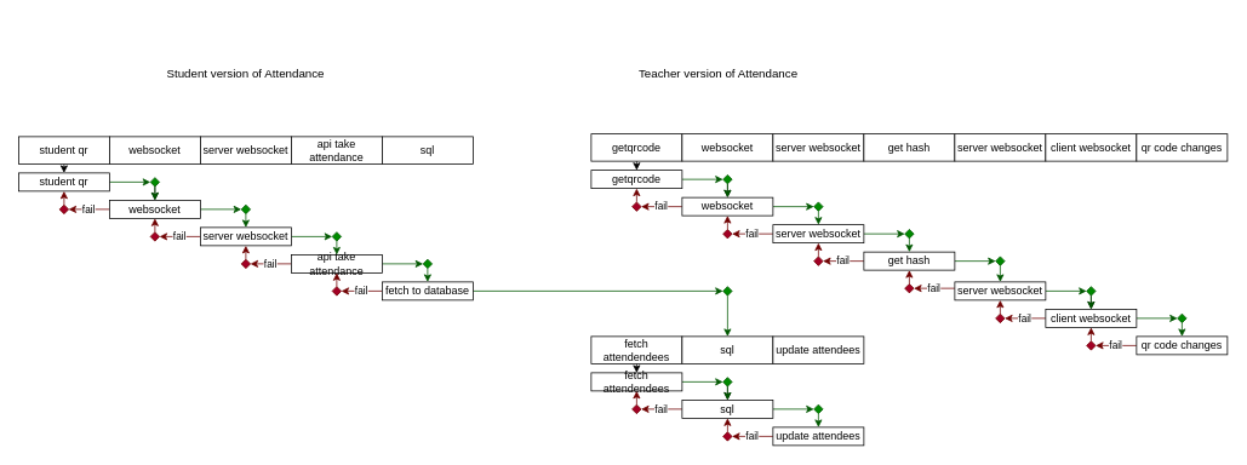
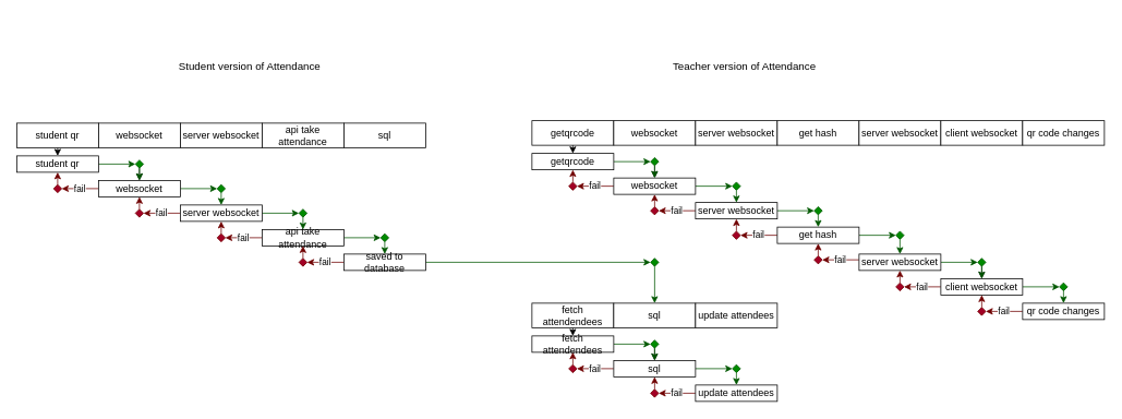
  <mxCell id="0" />
  <mxCell id="1" parent="0" />
  <mxCell id="2" style="edgeStyle=none;html=1;" edge="1" parent="1" source="3" target="9"><mxGeometry relative="1" as="geometry" /></mxCell>
  <mxCell id="3" value="student qr" style="rounded=0;whiteSpace=wrap;html=1;" vertex="1" parent="1"><mxGeometry x="20" y="150" width="100" height="30" as="geometry" /></mxCell>
  <mxCell id="4" value="websocket" style="rounded=0;whiteSpace=wrap;html=1;" vertex="1" parent="1"><mxGeometry x="120" y="150" width="100" height="30" as="geometry" /></mxCell>
  <mxCell id="5" value="server websocket" style="rounded=0;whiteSpace=wrap;html=1;" vertex="1" parent="1"><mxGeometry x="220" y="150" width="100" height="30" as="geometry" /></mxCell>
  <mxCell id="6" value="api take attendance" style="rounded=0;whiteSpace=wrap;html=1;" vertex="1" parent="1"><mxGeometry x="320" y="150" width="100" height="30" as="geometry" /></mxCell>
  <mxCell id="7" value="sql" style="rounded=0;whiteSpace=wrap;html=1;" vertex="1" parent="1"><mxGeometry x="420" y="150" width="100" height="30" as="geometry" /></mxCell>
  <mxCell id="8" style="edgeStyle=none;html=1;entryX=0;entryY=0.5;entryDx=0;entryDy=0;fillColor=#008a00;strokeColor=#005700;" edge="1" parent="1" source="9" target="24"><mxGeometry relative="1" as="geometry" /></mxCell>
  <mxCell id="9" value="student qr" style="rounded=0;whiteSpace=wrap;html=1;" vertex="1" parent="1"><mxGeometry x="20" y="190" width="100" height="20" as="geometry" /></mxCell>
  <mxCell id="10" style="edgeStyle=none;html=1;entryX=0;entryY=0.5;entryDx=0;entryDy=0;fillColor=#008a00;strokeColor=#005700;" edge="1" parent="1" source="12" target="26"><mxGeometry relative="1" as="geometry" /></mxCell>
  <mxCell id="11" value="fail" style="edgeStyle=none;html=1;entryX=1;entryY=0.5;entryDx=0;entryDy=0;fillColor=#a20025;strokeColor=#6F0000;" edge="1" parent="1" source="12" target="32"><mxGeometry relative="1" as="geometry" /></mxCell>
  <mxCell id="12" value="websocket" style="rounded=0;whiteSpace=wrap;html=1;" vertex="1" parent="1"><mxGeometry x="120" y="220" width="100" height="20" as="geometry" /></mxCell>
  <mxCell id="13" style="edgeStyle=none;html=1;entryX=0;entryY=0.5;entryDx=0;entryDy=0;fillColor=#008a00;strokeColor=#005700;" edge="1" parent="1" source="15" target="28"><mxGeometry relative="1" as="geometry" /></mxCell>
  <mxCell id="14" value="fail" style="edgeStyle=none;html=1;entryX=1;entryY=0.5;entryDx=0;entryDy=0;fillColor=#a20025;strokeColor=#6F0000;" edge="1" parent="1" source="15" target="34"><mxGeometry relative="1" as="geometry" /></mxCell>
  <mxCell id="15" value="server websocket" style="rounded=0;whiteSpace=wrap;html=1;" vertex="1" parent="1"><mxGeometry x="220" y="250" width="100" height="20" as="geometry" /></mxCell>
  <mxCell id="16" style="edgeStyle=none;html=1;entryX=0;entryY=0.5;entryDx=0;entryDy=0;fillColor=#008a00;strokeColor=#005700;" edge="1" parent="1" source="18" target="30"><mxGeometry relative="1" as="geometry" /></mxCell>
  <mxCell id="17" value="fail" style="edgeStyle=none;html=1;fillColor=#a20025;strokeColor=#6F0000;" edge="1" parent="1" source="18" target="36"><mxGeometry relative="1" as="geometry" /></mxCell>
  <mxCell id="18" value="api take attendance" style="rounded=0;whiteSpace=wrap;html=1;" vertex="1" parent="1"><mxGeometry x="320" y="280" width="100" height="20" as="geometry" /></mxCell>
  <mxCell id="19" value="fail" style="edgeStyle=none;html=1;entryX=1;entryY=0.5;entryDx=0;entryDy=0;fillColor=#a20025;strokeColor=#6F0000;" edge="1" parent="1" source="21" target="38"><mxGeometry relative="1" as="geometry" /></mxCell>
  <mxCell id="20" style="edgeStyle=none;html=1;fillColor=#008a00;strokeColor=#005700;entryX=0;entryY=0.5;entryDx=0;entryDy=0;" edge="1" parent="1" source="21" target="99"><mxGeometry relative="1" as="geometry"><mxPoint x="790" y="320" as="targetPoint" /></mxGeometry></mxCell>
- <mxCell id="21" value="fetch to database" style="rounded=0;whiteSpace=wrap;html=1;" vertex="1" parent="1"><mxGeometry x="420" y="310" width="100" height="20" as="geometry" /></mxCell>
+ <mxCell id="21" value="saved to database" style="rounded=0;whiteSpace=wrap;html=1;" vertex="1" parent="1"><mxGeometry x="420" y="310" width="100" height="20" as="geometry" /></mxCell>
  <mxCell id="22" style="edgeStyle=none;html=1;" edge="1" parent="1" source="24" target="12"><mxGeometry relative="1" as="geometry" /></mxCell>
  <mxCell id="23" value="" style="edgeStyle=none;html=1;fillColor=#008a00;strokeColor=#005700;" edge="1" parent="1" source="24" target="12"><mxGeometry relative="1" as="geometry" /></mxCell>
  <mxCell id="24" value="" style="rhombus;whiteSpace=wrap;html=1;fillColor=#008a00;fontColor=#ffffff;strokeColor=#005700;" vertex="1" parent="1"><mxGeometry x="165" y="195" width="10" height="10" as="geometry" /></mxCell>
  <mxCell id="25" style="edgeStyle=none;html=1;fillColor=#008a00;strokeColor=#005700;" edge="1" parent="1" source="26" target="15"><mxGeometry relative="1" as="geometry" /></mxCell>
  <mxCell id="26" value="" style="rhombus;whiteSpace=wrap;html=1;fillColor=#008a00;fontColor=#ffffff;strokeColor=#005700;" vertex="1" parent="1"><mxGeometry x="265" y="225" width="10" height="10" as="geometry" /></mxCell>
  <mxCell id="27" style="edgeStyle=none;html=1;fillColor=#008a00;strokeColor=#005700;" edge="1" parent="1" source="28" target="18"><mxGeometry relative="1" as="geometry" /></mxCell>
  <mxCell id="28" value="" style="rhombus;whiteSpace=wrap;html=1;fillColor=#008a00;fontColor=#ffffff;strokeColor=#005700;" vertex="1" parent="1"><mxGeometry x="365" y="255" width="10" height="10" as="geometry" /></mxCell>
  <mxCell id="29" style="edgeStyle=none;html=1;fillColor=#008a00;strokeColor=#005700;" edge="1" parent="1" source="30"><mxGeometry relative="1" as="geometry"><mxPoint x="470" y="310" as="targetPoint" /></mxGeometry></mxCell>
  <mxCell id="30" value="" style="rhombus;whiteSpace=wrap;html=1;fillColor=#008a00;fontColor=#ffffff;strokeColor=#005700;" vertex="1" parent="1"><mxGeometry x="465" y="285" width="10" height="10" as="geometry" /></mxCell>
  <mxCell id="31" style="edgeStyle=none;html=1;fillColor=#a20025;strokeColor=#6F0000;" edge="1" parent="1" source="32" target="9"><mxGeometry relative="1" as="geometry" /></mxCell>
  <mxCell id="32" value="" style="rhombus;whiteSpace=wrap;html=1;fillColor=#a20025;fontColor=#ffffff;strokeColor=#6F0000;" vertex="1" parent="1"><mxGeometry x="65" y="225" width="10" height="10" as="geometry" /></mxCell>
  <mxCell id="33" style="edgeStyle=none;html=1;entryX=0.5;entryY=1;entryDx=0;entryDy=0;fillColor=#a20025;strokeColor=#6F0000;" edge="1" parent="1" source="34" target="12"><mxGeometry relative="1" as="geometry" /></mxCell>
  <mxCell id="34" value="" style="rhombus;whiteSpace=wrap;html=1;fillColor=#a20025;fontColor=#ffffff;strokeColor=#6F0000;" vertex="1" parent="1"><mxGeometry x="165" y="255" width="10" height="10" as="geometry" /></mxCell>
  <mxCell id="35" style="edgeStyle=none;html=1;fillColor=#a20025;strokeColor=#6F0000;" edge="1" parent="1" source="36" target="15"><mxGeometry relative="1" as="geometry" /></mxCell>
  <mxCell id="36" value="" style="rhombus;whiteSpace=wrap;html=1;fillColor=#a20025;fontColor=#ffffff;strokeColor=#6F0000;" vertex="1" parent="1"><mxGeometry x="265" y="285" width="10" height="10" as="geometry" /></mxCell>
  <mxCell id="37" style="edgeStyle=none;html=1;fillColor=#a20025;strokeColor=#6F0000;" edge="1" parent="1" source="38" target="18"><mxGeometry relative="1" as="geometry" /></mxCell>
  <mxCell id="38" value="" style="rhombus;whiteSpace=wrap;html=1;fillColor=#a20025;fontColor=#ffffff;strokeColor=#6F0000;" vertex="1" parent="1"><mxGeometry x="365" y="315" width="10" height="10" as="geometry" /></mxCell>
- <mxCell id="39" value="&lt;font style=&quot;font-size: 13px;&quot;&gt;Student version of Attendance&lt;/font&gt;" style="text;html=1;strokeColor=none;fillColor=none;align=center;verticalAlign=middle;whiteSpace=wrap;rounded=0;" vertex="1" parent="1"><mxGeometry x="90" y="20" width="360" height="120" as="geometry" /></mxCell>
- <mxCell id="40" value="&lt;font style=&quot;font-size: 13px;&quot;&gt;Teacher version of Attendance&lt;/font&gt;" style="text;html=1;strokeColor=none;fillColor=none;align=center;verticalAlign=middle;whiteSpace=wrap;rounded=0;" vertex="1" parent="1"><mxGeometry x="610" y="20" width="360" height="120" as="geometry" /></mxCell>
+ <mxCell id="39" value="&lt;font style=&quot;font-size: 13px;&quot;&gt;Student version of Attendance&lt;/font&gt;" style="text;html=1;strokeColor=none;fillColor=none;align=center;verticalAlign=middle;whiteSpace=wrap;rounded=0;" vertex="1" parent="1"><mxGeometry x="125" y="20" width="360" height="120" as="geometry" /></mxCell>
+ <mxCell id="40" value="&lt;font style=&quot;font-size: 13px;&quot;&gt;Teacher version of Attendance&lt;/font&gt;" style="text;html=1;strokeColor=none;fillColor=none;align=center;verticalAlign=middle;whiteSpace=wrap;rounded=0;" vertex="1" parent="1"><mxGeometry x="730" y="20" width="360" height="120" as="geometry" /></mxCell>
  <mxCell id="41" style="edgeStyle=none;html=1;" edge="1" parent="1" source="42" target="48"><mxGeometry relative="1" as="geometry" /></mxCell>
  <mxCell id="42" value="getqrcode" style="rounded=0;whiteSpace=wrap;html=1;" vertex="1" parent="1"><mxGeometry x="650" y="147" width="100" height="30" as="geometry" /></mxCell>
  <mxCell id="43" value="websocket" style="rounded=0;whiteSpace=wrap;html=1;" vertex="1" parent="1"><mxGeometry x="750" y="147" width="100" height="30" as="geometry" /></mxCell>
  <mxCell id="44" value="server websocket" style="rounded=0;whiteSpace=wrap;html=1;" vertex="1" parent="1"><mxGeometry x="850" y="147" width="100" height="30" as="geometry" /></mxCell>
  <mxCell id="45" value="get hash" style="rounded=0;whiteSpace=wrap;html=1;" vertex="1" parent="1"><mxGeometry x="950" y="147" width="100" height="30" as="geometry" /></mxCell>
  <mxCell id="46" value="server websocket" style="rounded=0;whiteSpace=wrap;html=1;" vertex="1" parent="1"><mxGeometry x="1050" y="147" width="100" height="30" as="geometry" /></mxCell>
  <mxCell id="47" style="edgeStyle=none;html=1;entryX=0;entryY=0.5;entryDx=0;entryDy=0;fillColor=#008a00;strokeColor=#005700;" edge="1" parent="1" source="48" target="61"><mxGeometry relative="1" as="geometry" /></mxCell>
  <mxCell id="48" value="getqrcode" style="rounded=0;whiteSpace=wrap;html=1;" vertex="1" parent="1"><mxGeometry x="650" y="187" width="100" height="20" as="geometry" /></mxCell>
  <mxCell id="49" style="edgeStyle=none;html=1;entryX=0;entryY=0.5;entryDx=0;entryDy=0;fillColor=#008a00;strokeColor=#005700;" edge="1" parent="1" source="51" target="63"><mxGeometry relative="1" as="geometry" /></mxCell>
  <mxCell id="50" value="fail" style="edgeStyle=none;html=1;entryX=1;entryY=0.5;entryDx=0;entryDy=0;fillColor=#a20025;strokeColor=#6F0000;" edge="1" parent="1" source="51" target="69"><mxGeometry relative="1" as="geometry" /></mxCell>
  <mxCell id="51" value="websocket" style="rounded=0;whiteSpace=wrap;html=1;" vertex="1" parent="1"><mxGeometry x="750" y="217" width="100" height="20" as="geometry" /></mxCell>
  <mxCell id="52" style="edgeStyle=none;html=1;entryX=0;entryY=0.5;entryDx=0;entryDy=0;fillColor=#008a00;strokeColor=#005700;" edge="1" parent="1" source="54" target="65"><mxGeometry relative="1" as="geometry" /></mxCell>
  <mxCell id="53" value="fail" style="edgeStyle=none;html=1;entryX=1;entryY=0.5;entryDx=0;entryDy=0;fillColor=#a20025;strokeColor=#6F0000;" edge="1" parent="1" source="54" target="71"><mxGeometry relative="1" as="geometry" /></mxCell>
  <mxCell id="54" value="server websocket" style="rounded=0;whiteSpace=wrap;html=1;" vertex="1" parent="1"><mxGeometry x="850" y="247" width="100" height="20" as="geometry" /></mxCell>
  <mxCell id="55" style="edgeStyle=none;html=1;entryX=0;entryY=0.5;entryDx=0;entryDy=0;fillColor=#008a00;strokeColor=#005700;" edge="1" parent="1" source="57" target="67"><mxGeometry relative="1" as="geometry" /></mxCell>
  <mxCell id="56" value="fail" style="edgeStyle=none;html=1;fillColor=#a20025;strokeColor=#6F0000;" edge="1" parent="1" source="57" target="73"><mxGeometry relative="1" as="geometry" /></mxCell>
  <mxCell id="57" value="get hash" style="rounded=0;whiteSpace=wrap;html=1;" vertex="1" parent="1"><mxGeometry x="950" y="277" width="100" height="20" as="geometry" /></mxCell>
  <mxCell id="58" value="fail" style="edgeStyle=none;html=1;entryX=1;entryY=0.5;entryDx=0;entryDy=0;fillColor=#a20025;strokeColor=#6F0000;" edge="1" parent="1" target="75"><mxGeometry relative="1" as="geometry"><mxPoint x="1050" y="317" as="sourcePoint" /></mxGeometry></mxCell>
  <mxCell id="59" style="edgeStyle=none;html=1;" edge="1" parent="1" source="61" target="51"><mxGeometry relative="1" as="geometry" /></mxCell>
  <mxCell id="60" value="" style="edgeStyle=none;html=1;fillColor=#008a00;strokeColor=#005700;" edge="1" parent="1" source="61" target="51"><mxGeometry relative="1" as="geometry" /></mxCell>
  <mxCell id="61" value="" style="rhombus;whiteSpace=wrap;html=1;fillColor=#008a00;fontColor=#ffffff;strokeColor=#005700;" vertex="1" parent="1"><mxGeometry x="795" y="192" width="10" height="10" as="geometry" /></mxCell>
  <mxCell id="62" style="edgeStyle=none;html=1;fillColor=#008a00;strokeColor=#005700;" edge="1" parent="1" source="63" target="54"><mxGeometry relative="1" as="geometry" /></mxCell>
  <mxCell id="63" value="" style="rhombus;whiteSpace=wrap;html=1;fillColor=#008a00;fontColor=#ffffff;strokeColor=#005700;" vertex="1" parent="1"><mxGeometry x="895" y="222" width="10" height="10" as="geometry" /></mxCell>
  <mxCell id="64" style="edgeStyle=none;html=1;fillColor=#008a00;strokeColor=#005700;" edge="1" parent="1" source="65" target="57"><mxGeometry relative="1" as="geometry" /></mxCell>
  <mxCell id="65" value="" style="rhombus;whiteSpace=wrap;html=1;fillColor=#008a00;fontColor=#ffffff;strokeColor=#005700;" vertex="1" parent="1"><mxGeometry x="995" y="252" width="10" height="10" as="geometry" /></mxCell>
  <mxCell id="66" style="edgeStyle=none;html=1;fillColor=#008a00;strokeColor=#005700;entryX=0.5;entryY=0;entryDx=0;entryDy=0;" edge="1" parent="1" source="67" target="101"><mxGeometry relative="1" as="geometry"><mxPoint x="1100" y="307" as="targetPoint" /></mxGeometry></mxCell>
  <mxCell id="67" value="" style="rhombus;whiteSpace=wrap;html=1;fillColor=#008a00;fontColor=#ffffff;strokeColor=#005700;" vertex="1" parent="1"><mxGeometry x="1095" y="282" width="10" height="10" as="geometry" /></mxCell>
  <mxCell id="68" style="edgeStyle=none;html=1;fillColor=#a20025;strokeColor=#6F0000;" edge="1" parent="1" source="69" target="48"><mxGeometry relative="1" as="geometry" /></mxCell>
  <mxCell id="69" value="" style="rhombus;whiteSpace=wrap;html=1;fillColor=#a20025;fontColor=#ffffff;strokeColor=#6F0000;" vertex="1" parent="1"><mxGeometry x="695" y="222" width="10" height="10" as="geometry" /></mxCell>
  <mxCell id="70" style="edgeStyle=none;html=1;entryX=0.5;entryY=1;entryDx=0;entryDy=0;fillColor=#a20025;strokeColor=#6F0000;" edge="1" parent="1" source="71" target="51"><mxGeometry relative="1" as="geometry" /></mxCell>
  <mxCell id="71" value="" style="rhombus;whiteSpace=wrap;html=1;fillColor=#a20025;fontColor=#ffffff;strokeColor=#6F0000;" vertex="1" parent="1"><mxGeometry x="795" y="252" width="10" height="10" as="geometry" /></mxCell>
  <mxCell id="72" style="edgeStyle=none;html=1;fillColor=#a20025;strokeColor=#6F0000;" edge="1" parent="1" source="73" target="54"><mxGeometry relative="1" as="geometry" /></mxCell>
  <mxCell id="73" value="" style="rhombus;whiteSpace=wrap;html=1;fillColor=#a20025;fontColor=#ffffff;strokeColor=#6F0000;" vertex="1" parent="1"><mxGeometry x="895" y="282" width="10" height="10" as="geometry" /></mxCell>
  <mxCell id="74" style="edgeStyle=none;html=1;fillColor=#a20025;strokeColor=#6F0000;" edge="1" parent="1" source="75" target="57"><mxGeometry relative="1" as="geometry" /></mxCell>
  <mxCell id="75" value="" style="rhombus;whiteSpace=wrap;html=1;fillColor=#a20025;fontColor=#ffffff;strokeColor=#6F0000;" vertex="1" parent="1"><mxGeometry x="995" y="312" width="10" height="10" as="geometry" /></mxCell>
  <mxCell id="76" value="client websocket" style="rounded=0;whiteSpace=wrap;html=1;" vertex="1" parent="1"><mxGeometry x="1150" y="147" width="100" height="30" as="geometry" /></mxCell>
  <mxCell id="77" value="qr code changes&lt;span style=&quot;color: rgba(0, 0, 0, 0); font-family: monospace; font-size: 0px; text-align: start;&quot;&gt;%3CmxGraphModel%3E%3Croot%3E%3CmxCell%20id%3D%220%22%2F%3E%3CmxCell%20id%3D%221%22%20parent%3D%220%22%2F%3E%3CmxCell%20id%3D%222%22%20value%3D%22client%20websocket%22%20style%3D%22rounded%3D0%3BwhiteSpace%3Dwrap%3Bhtml%3D1%3B%22%20vertex%3D%221%22%20parent%3D%221%22%3E%3CmxGeometry%20x%3D%224340%22%20y%3D%222867%22%20width%3D%22100%22%20height%3D%2230%22%20as%3D%22geometry%22%2F%3E%3C%2FmxCell%3E%3C%2Froot%3E%3C%2FmxGraphModel%3E&lt;/span&gt;" style="rounded=0;whiteSpace=wrap;html=1;" vertex="1" parent="1"><mxGeometry x="1250" y="147" width="100" height="30" as="geometry" /></mxCell>
  <mxCell id="78" style="edgeStyle=none;html=1;entryX=0.5;entryY=0;entryDx=0;entryDy=0;fontSize=13;" edge="1" parent="1" source="79" target="82"><mxGeometry relative="1" as="geometry" /></mxCell>
  <mxCell id="79" value="fetch attendendees" style="rounded=0;whiteSpace=wrap;html=1;" vertex="1" parent="1"><mxGeometry x="650" y="370" width="100" height="30" as="geometry" /></mxCell>
  <mxCell id="80" value="sql" style="rounded=0;whiteSpace=wrap;html=1;" vertex="1" parent="1"><mxGeometry x="750" y="370" width="100" height="30" as="geometry" /></mxCell>
  <mxCell id="81" style="edgeStyle=none;html=1;entryX=0;entryY=0.5;entryDx=0;entryDy=0;fillColor=#008a00;strokeColor=#005700;" edge="1" parent="1" source="82" target="90"><mxGeometry relative="1" as="geometry" /></mxCell>
  <mxCell id="82" value="fetch attendendees" style="rounded=0;whiteSpace=wrap;html=1;" vertex="1" parent="1"><mxGeometry x="650" y="410" width="100" height="20" as="geometry" /></mxCell>
  <mxCell id="83" style="edgeStyle=none;html=1;entryX=0;entryY=0.5;entryDx=0;entryDy=0;fillColor=#008a00;strokeColor=#005700;" edge="1" parent="1" source="85" target="92"><mxGeometry relative="1" as="geometry" /></mxCell>
  <mxCell id="84" value="fail" style="edgeStyle=none;html=1;entryX=1;entryY=0.5;entryDx=0;entryDy=0;fillColor=#a20025;strokeColor=#6F0000;" edge="1" parent="1" source="85" target="94"><mxGeometry relative="1" as="geometry" /></mxCell>
  <mxCell id="85" value="sql" style="rounded=0;whiteSpace=wrap;html=1;" vertex="1" parent="1"><mxGeometry x="750" y="440" width="100" height="20" as="geometry" /></mxCell>
  <mxCell id="86" value="fail" style="edgeStyle=none;html=1;entryX=1;entryY=0.5;entryDx=0;entryDy=0;fillColor=#a20025;strokeColor=#6F0000;" edge="1" parent="1" source="87" target="96"><mxGeometry relative="1" as="geometry" /></mxCell>
  <mxCell id="87" value="update attendees" style="rounded=0;whiteSpace=wrap;html=1;" vertex="1" parent="1"><mxGeometry x="850" y="470" width="100" height="20" as="geometry" /></mxCell>
  <mxCell id="88" style="edgeStyle=none;html=1;" edge="1" parent="1" source="90" target="85"><mxGeometry relative="1" as="geometry" /></mxCell>
  <mxCell id="89" value="" style="edgeStyle=none;html=1;fillColor=#008a00;strokeColor=#005700;" edge="1" parent="1" source="90" target="85"><mxGeometry relative="1" as="geometry" /></mxCell>
  <mxCell id="90" value="" style="rhombus;whiteSpace=wrap;html=1;fillColor=#008a00;fontColor=#ffffff;strokeColor=#005700;" vertex="1" parent="1"><mxGeometry x="795" y="415" width="10" height="10" as="geometry" /></mxCell>
  <mxCell id="91" style="edgeStyle=none;html=1;fillColor=#008a00;strokeColor=#005700;" edge="1" parent="1" source="92" target="87"><mxGeometry relative="1" as="geometry" /></mxCell>
  <mxCell id="92" value="" style="rhombus;whiteSpace=wrap;html=1;fillColor=#008a00;fontColor=#ffffff;strokeColor=#005700;" vertex="1" parent="1"><mxGeometry x="895" y="445" width="10" height="10" as="geometry" /></mxCell>
  <mxCell id="93" style="edgeStyle=none;html=1;fillColor=#a20025;strokeColor=#6F0000;" edge="1" parent="1" source="94" target="82"><mxGeometry relative="1" as="geometry" /></mxCell>
  <mxCell id="94" value="" style="rhombus;whiteSpace=wrap;html=1;fillColor=#a20025;fontColor=#ffffff;strokeColor=#6F0000;" vertex="1" parent="1"><mxGeometry x="695" y="445" width="10" height="10" as="geometry" /></mxCell>
  <mxCell id="95" style="edgeStyle=none;html=1;entryX=0.5;entryY=1;entryDx=0;entryDy=0;fillColor=#a20025;strokeColor=#6F0000;" edge="1" parent="1" source="96" target="85"><mxGeometry relative="1" as="geometry" /></mxCell>
  <mxCell id="96" value="" style="rhombus;whiteSpace=wrap;html=1;fillColor=#a20025;fontColor=#ffffff;strokeColor=#6F0000;" vertex="1" parent="1"><mxGeometry x="795" y="475" width="10" height="10" as="geometry" /></mxCell>
  <mxCell id="97" value="update attendees" style="rounded=0;whiteSpace=wrap;html=1;" vertex="1" parent="1"><mxGeometry x="850" y="370" width="100" height="30" as="geometry" /></mxCell>
  <mxCell id="98" style="edgeStyle=none;html=1;fontSize=13;fillColor=#008a00;strokeColor=#005700;" edge="1" parent="1" source="99" target="80"><mxGeometry relative="1" as="geometry" /></mxCell>
  <mxCell id="99" value="" style="rhombus;whiteSpace=wrap;html=1;fillColor=#008a00;fontColor=#ffffff;strokeColor=#005700;" vertex="1" parent="1"><mxGeometry x="795" y="315" width="10" height="10" as="geometry" /></mxCell>
  <mxCell id="100" style="edgeStyle=none;html=1;entryX=0;entryY=0.5;entryDx=0;entryDy=0;fillColor=#008a00;strokeColor=#005700;" edge="1" parent="1" source="101" target="109"><mxGeometry relative="1" as="geometry" /></mxCell>
  <mxCell id="101" value="server websocket" style="rounded=0;whiteSpace=wrap;html=1;" vertex="1" parent="1"><mxGeometry x="1050" y="310" width="100" height="20" as="geometry" /></mxCell>
  <mxCell id="102" style="edgeStyle=none;html=1;entryX=0;entryY=0.5;entryDx=0;entryDy=0;fillColor=#008a00;strokeColor=#005700;" edge="1" parent="1" source="104" target="111"><mxGeometry relative="1" as="geometry" /></mxCell>
  <mxCell id="103" value="fail" style="edgeStyle=none;html=1;entryX=1;entryY=0.5;entryDx=0;entryDy=0;fillColor=#a20025;strokeColor=#6F0000;" edge="1" parent="1" source="104" target="113"><mxGeometry relative="1" as="geometry" /></mxCell>
  <mxCell id="104" value="client websocket" style="rounded=0;whiteSpace=wrap;html=1;" vertex="1" parent="1"><mxGeometry x="1150" y="340" width="100" height="20" as="geometry" /></mxCell>
  <mxCell id="105" value="fail" style="edgeStyle=none;html=1;entryX=1;entryY=0.5;entryDx=0;entryDy=0;fillColor=#a20025;strokeColor=#6F0000;" edge="1" parent="1" source="106" target="115"><mxGeometry relative="1" as="geometry" /></mxCell>
  <mxCell id="106" value="qr code changes&lt;span style=&quot;color: rgba(0, 0, 0, 0); font-family: monospace; font-size: 0px; text-align: start;&quot;&gt;%3CmxGraphModel%3E%3Croot%3E%3CmxCell%20id%3D%220%22%2F%3E%3CmxCell%20id%3D%221%22%20parent%3D%220%22%2F%3E%3CmxCell%20id%3D%222%22%20value%3D%22client%20websocket%22%20style%3D%22rounded%3D0%3BwhiteSpace%3Dwrap%3Bhtml%3D1%3B%22%20vertex%3D%221%22%20parent%3D%221%22%3E%3CmxGeometry%20x%3D%224340%22%20y%3D%222867%22%20width%3D%22100%22%20height%3D%2230%22%20as%3D%22geometry%22%2F%3E%3C%2FmxCell%3E%3C%2Froot%3E%3C%2FmxGraphModel%3E&lt;/span&gt;" style="rounded=0;whiteSpace=wrap;html=1;" vertex="1" parent="1"><mxGeometry x="1250" y="370" width="100" height="20" as="geometry" /></mxCell>
  <mxCell id="107" style="edgeStyle=none;html=1;" edge="1" parent="1" source="109" target="104"><mxGeometry relative="1" as="geometry" /></mxCell>
  <mxCell id="108" value="" style="edgeStyle=none;html=1;fillColor=#008a00;strokeColor=#005700;" edge="1" parent="1" source="109" target="104"><mxGeometry relative="1" as="geometry" /></mxCell>
  <mxCell id="109" value="" style="rhombus;whiteSpace=wrap;html=1;fillColor=#008a00;fontColor=#ffffff;strokeColor=#005700;" vertex="1" parent="1"><mxGeometry x="1195" y="315" width="10" height="10" as="geometry" /></mxCell>
  <mxCell id="110" style="edgeStyle=none;html=1;fillColor=#008a00;strokeColor=#005700;" edge="1" parent="1" source="111" target="106"><mxGeometry relative="1" as="geometry" /></mxCell>
  <mxCell id="111" value="" style="rhombus;whiteSpace=wrap;html=1;fillColor=#008a00;fontColor=#ffffff;strokeColor=#005700;" vertex="1" parent="1"><mxGeometry x="1295" y="345" width="10" height="10" as="geometry" /></mxCell>
  <mxCell id="112" style="edgeStyle=none;html=1;fillColor=#a20025;strokeColor=#6F0000;" edge="1" parent="1" source="113" target="101"><mxGeometry relative="1" as="geometry" /></mxCell>
  <mxCell id="113" value="" style="rhombus;whiteSpace=wrap;html=1;fillColor=#a20025;fontColor=#ffffff;strokeColor=#6F0000;" vertex="1" parent="1"><mxGeometry x="1095" y="345" width="10" height="10" as="geometry" /></mxCell>
  <mxCell id="114" style="edgeStyle=none;html=1;entryX=0.5;entryY=1;entryDx=0;entryDy=0;fillColor=#a20025;strokeColor=#6F0000;" edge="1" parent="1" source="115" target="104"><mxGeometry relative="1" as="geometry" /></mxCell>
  <mxCell id="115" value="" style="rhombus;whiteSpace=wrap;html=1;fillColor=#a20025;fontColor=#ffffff;strokeColor=#6F0000;" vertex="1" parent="1"><mxGeometry x="1195" y="375" width="10" height="10" as="geometry" /></mxCell>
